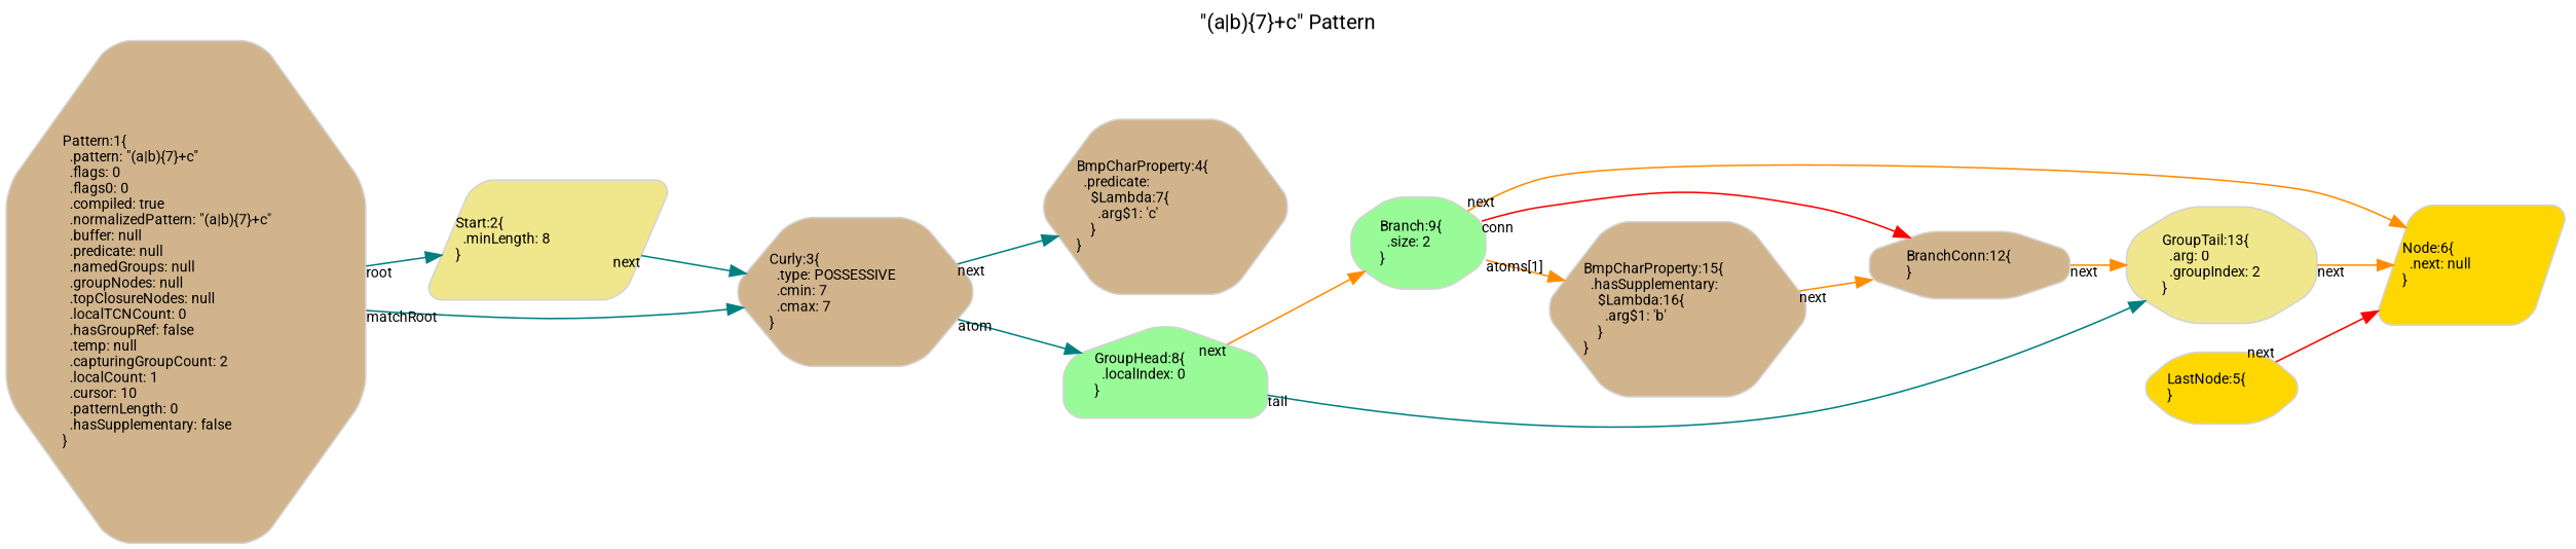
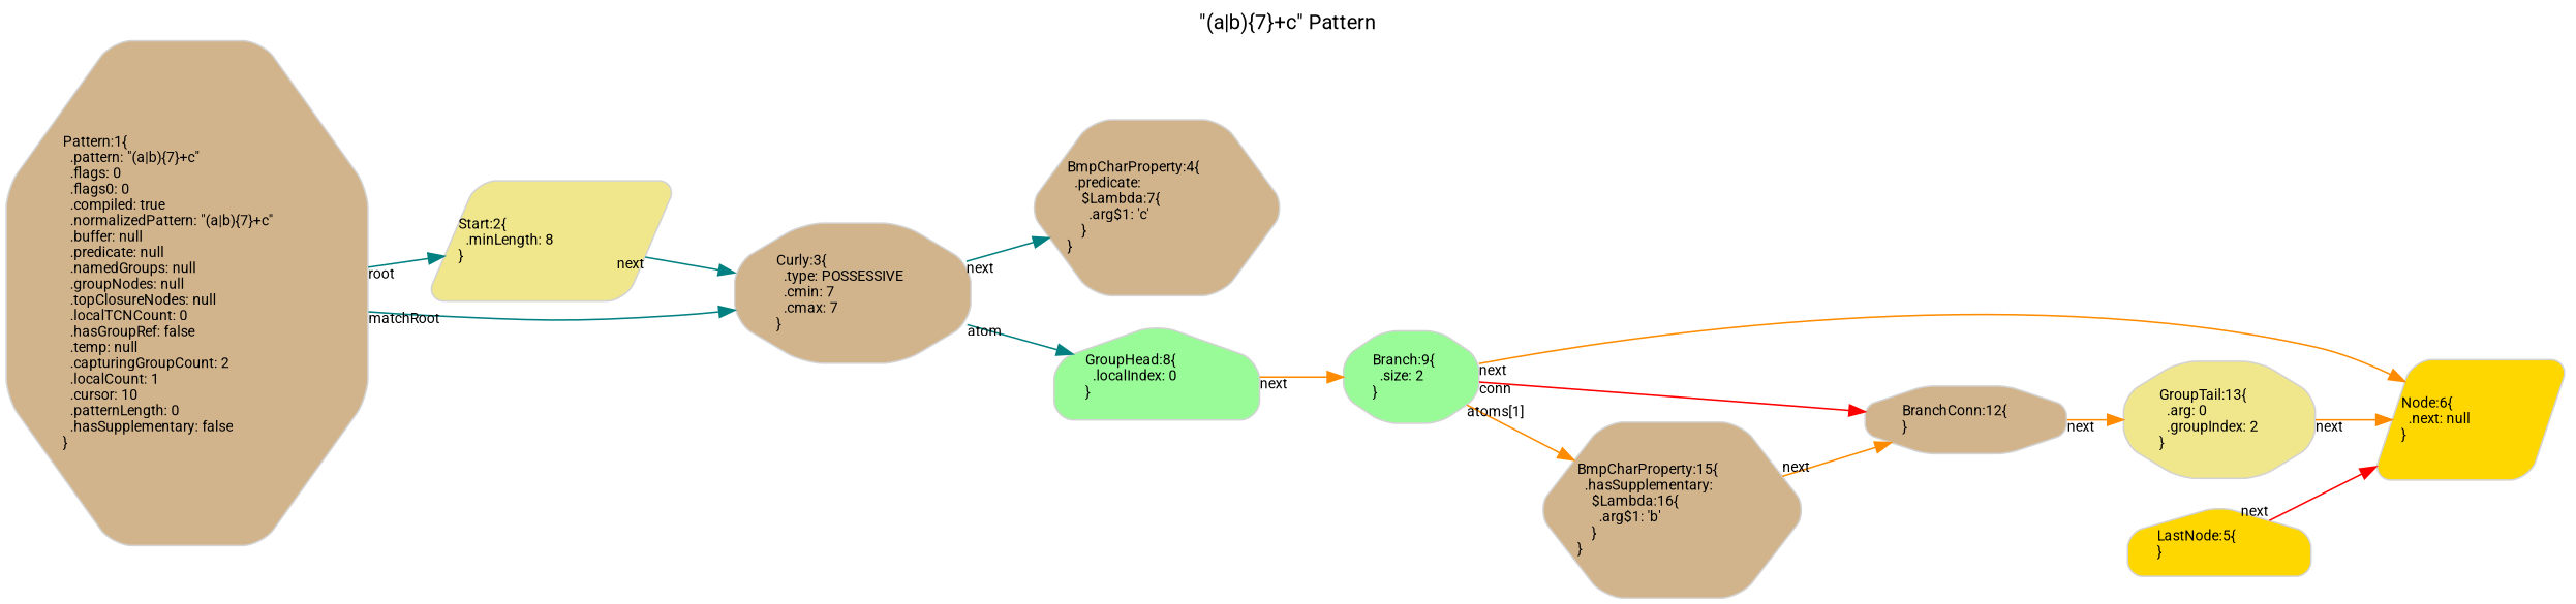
  digraph {
    fontname=Roboto
    fontsize=13
    label="\"(a|b)\{7\}+c\" Pattern\l"
    labelloc=t
    rankdir=LR
    node [color=LightGray fillcolor=tan fontname=Roboto fontsize=9 shape=octagon style="rounded,filled"]
    edge [color=teal fontname=Roboto fontsize=9 taillabel=next]
    n1 [label="Pattern:1\{\l  .pattern: \"(a|b)\{7\}+c\"\l  .flags: 0\l  .flags0: 0\l  .compiled: true\l  .normalizedPattern: \"(a|b)\{7\}+c\"\l  .buffer: null\l  .predicate: null\l  .namedGroups: null\l  .groupNodes: null\l  .topClosureNodes: null\l  .localTCNCount: 0\l  .hasGroupRef: false\l  .temp: null\l  .capturingGroupCount: 2\l  .localCount: 1\l  .cursor: 10\l  .patternLength: 0\l  .hasSupplementary: false\l\}\l"]
    n2 [fillcolor=khaki label="Start:2\{\l  .minLength: 8\l\}\l" shape=parallelogram]
-   n3 [label="Curly:3\{\l  .type: POSSESSIVE\l  .cmin: 7\l  .cmax: 7\l\}\l" shape=hexagon]
+   n3 [label="Curly:3\{\l  .type: POSSESSIVE\l  .cmin: 7\l  .cmax: 7\l\}\l"]
    n4 [label="BmpCharProperty:4\{\l  .predicate:\l    $Lambda:7\{\l      .arg$1: 'c'\l    \}\l\}\l" shape=hexagon]
    n5 [fillcolor=palegreen label="GroupHead:8\{\l  .localIndex: 0\l\}\l" shape=house]
    n6 [fillcolor=palegreen label="Branch:9\{\l  .size: 2\l\}\l"]
    n7 [fillcolor=khaki label="GroupTail:13\{\l  .arg: 0\l  .groupIndex: 2\l\}\l"]
-   n8 [fillcolor=gold label="LastNode:5\{\l\}\l" shape=hexagon]
+   n8 [fillcolor=gold label="LastNode:5\{\l\}\l" shape=house]
    n9 [fillcolor=gold label="Node:6\{\l  .next: null\l\}\l" shape=parallelogram]
    n10 [label="BranchConn:12\{\l\}\l"]
    n11 [label="BmpCharProperty:15\{\l  .hasSupplementary:\l    $Lambda:16\{\l      .arg$1: 'b'\l    \}\l\}\l" shape=hexagon]
    n1 -> n2 [taillabel=root]
    n1 -> n3 [taillabel=matchRoot]
    n2 -> n3
    n3 -> n4
    n3 -> n5 [taillabel=atom]
    n5 -> n6 [color=darkorange]
-   n5 -> n7 [taillabel=tail]
    n6 -> n9 [color=darkorange]
    n6 -> n10 [color=red taillabel=conn]
    n6 -> n11 [color=darkorange taillabel="atoms[1]"]
    n7 -> n9 [color=darkorange]
    n8 -> n9 [color=red]
    n10 -> n7 [color=darkorange]
    n11 -> n10 [color=darkorange]
  }
